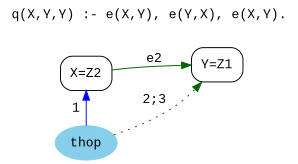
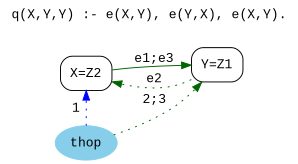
  strict digraph {
    fontname="Liberation Mono"
    label="q(X,Y,Y) :- e(X,Y), e(Y,X), e(X,Y)."
    labelloc=t
    rankdir=LR
    node [fontname="Liberation Mono" shape=box style=rounded]
    edge [color=darkgreen fontname="Liberation Mono" style=solid]
    n1 [height=0.5 label="X=Z2" width=0.75]
    n2 [height=0.5 label="Y=Z1" width=0.75]
    thop [color=skyblue fillcolor=skyblue height=0.5 shape=oval style="filled,rounded" width=0.79437]
-   n1 -> n2 [label=e2]
-   thop -> n1 [color=blue constraint=false label=1]
+   n1 -> n2 [label="e1;e3"]
+   n2 -> n1 [label=e2 style=dotted]
+   thop -> n1 [color=blue constraint=false label=1 style=dotted]
    thop -> n2 [constraint=false label="2;3" style=dotted]
  }
